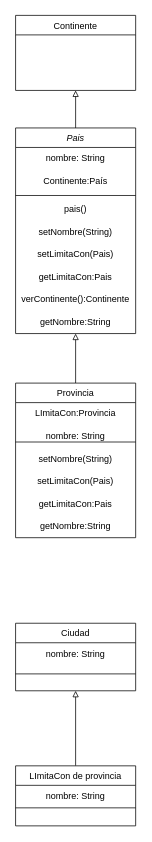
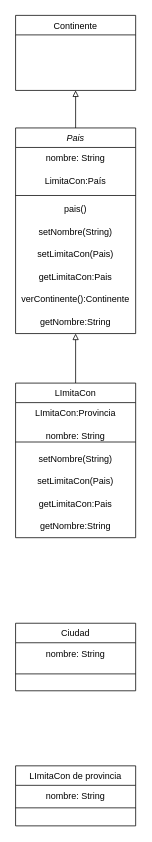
  <mxCell id="0" />
  <mxCell id="1" parent="0" />
  <mxCell id="2" style="edgeStyle=orthogonalEdgeStyle;rounded=0;orthogonalLoop=1;jettySize=auto;html=1;entryX=0.5;entryY=1;entryDx=0;entryDy=0;endArrow=block;endFill=0;" edge="1" parent="1" source="3" target="22"><mxGeometry relative="1" as="geometry"><mxPoint x="100" y="100" as="targetPoint" /></mxGeometry></mxCell>
  <mxCell id="3" value="Pais" style="swimlane;fontStyle=2;align=center;verticalAlign=top;childLayout=stackLayout;horizontal=1;startSize=26;horizontalStack=0;resizeParent=1;resizeLast=0;collapsible=1;marginBottom=0;rounded=0;shadow=0;strokeWidth=1;" parent="1" vertex="1"><mxGeometry x="20" y="170" width="160" height="274" as="geometry"><mxRectangle x="230" y="140" width="160" height="26" as="alternateBounds" /></mxGeometry></mxCell>
  <mxCell id="4" value="nombre: String" style="text;html=1;strokeColor=none;fillColor=none;align=center;verticalAlign=middle;whiteSpace=wrap;rounded=0;" vertex="1" parent="3"><mxGeometry y="26" width="160" height="30" as="geometry" /></mxCell>
- <mxCell id="5" value="Continente:País" style="text;html=1;strokeColor=none;fillColor=none;align=center;verticalAlign=middle;whiteSpace=wrap;rounded=0;" vertex="1" parent="3"><mxGeometry y="56" width="160" height="30" as="geometry" /></mxCell>
+ <mxCell id="5" value="LimitaCon:País" style="text;html=1;strokeColor=none;fillColor=none;align=center;verticalAlign=middle;whiteSpace=wrap;rounded=0;" vertex="1" parent="3"><mxGeometry y="56" width="160" height="30" as="geometry" /></mxCell>
  <mxCell id="6" value="" style="line;html=1;strokeWidth=1;align=left;verticalAlign=middle;spacingTop=-1;spacingLeft=3;spacingRight=3;rotatable=0;labelPosition=right;points=[];portConstraint=eastwest;" parent="3" vertex="1"><mxGeometry y="86" width="160" height="8" as="geometry" /></mxCell>
  <mxCell id="7" value="pais()" style="text;html=1;strokeColor=none;fillColor=none;align=center;verticalAlign=middle;whiteSpace=wrap;rounded=0;" vertex="1" parent="3"><mxGeometry y="94" width="160" height="30" as="geometry" /></mxCell>
  <mxCell id="8" value="setNombre(String)" style="text;html=1;strokeColor=none;fillColor=none;align=center;verticalAlign=middle;whiteSpace=wrap;rounded=0;" vertex="1" parent="3"><mxGeometry y="124" width="160" height="30" as="geometry" /></mxCell>
  <mxCell id="9" value="setLimitaCon(Pais)" style="text;html=1;strokeColor=none;fillColor=none;align=center;verticalAlign=middle;whiteSpace=wrap;rounded=0;" vertex="1" parent="3"><mxGeometry y="154" width="160" height="30" as="geometry" /></mxCell>
  <mxCell id="10" value="getLimitaCon:Pais" style="text;html=1;strokeColor=none;fillColor=none;align=center;verticalAlign=middle;whiteSpace=wrap;rounded=0;" vertex="1" parent="3"><mxGeometry y="184" width="160" height="30" as="geometry" /></mxCell>
  <mxCell id="11" value="verContinente():Continente" style="text;html=1;strokeColor=none;fillColor=none;align=center;verticalAlign=middle;whiteSpace=wrap;rounded=0;" vertex="1" parent="3"><mxGeometry y="214" width="160" height="30" as="geometry" /></mxCell>
  <mxCell id="12" value="getNombre:String" style="text;html=1;strokeColor=none;fillColor=none;align=center;verticalAlign=middle;whiteSpace=wrap;rounded=0;" vertex="1" parent="3"><mxGeometry y="244" width="160" height="30" as="geometry" /></mxCell>
  <mxCell id="13" style="edgeStyle=orthogonalEdgeStyle;rounded=0;orthogonalLoop=1;jettySize=auto;html=1;entryX=0.5;entryY=1;entryDx=0;entryDy=0;endArrow=block;endFill=0;" edge="1" parent="1" source="14" target="3"><mxGeometry relative="1" as="geometry" /></mxCell>
- <mxCell id="14" value="Provincia" style="swimlane;fontStyle=0;align=center;verticalAlign=top;childLayout=stackLayout;horizontal=1;startSize=26;horizontalStack=0;resizeParent=1;resizeLast=0;collapsible=1;marginBottom=0;rounded=0;shadow=0;strokeWidth=1;" parent="1" vertex="1"><mxGeometry x="20" y="510" width="160" height="206" as="geometry"><mxRectangle x="550" y="140" width="160" height="26" as="alternateBounds" /></mxGeometry></mxCell>
+ <mxCell id="14" value="LImitaCon" style="swimlane;fontStyle=0;align=center;verticalAlign=top;childLayout=stackLayout;horizontal=1;startSize=26;horizontalStack=0;resizeParent=1;resizeLast=0;collapsible=1;marginBottom=0;rounded=0;shadow=0;strokeWidth=1;" parent="1" vertex="1"><mxGeometry x="20" y="510" width="160" height="206" as="geometry"><mxRectangle x="550" y="140" width="160" height="26" as="alternateBounds" /></mxGeometry></mxCell>
  <mxCell id="15" value="LImitaCon:Provincia" style="text;html=1;strokeColor=none;fillColor=none;align=center;verticalAlign=middle;whiteSpace=wrap;rounded=0;" vertex="1" parent="14"><mxGeometry y="26" width="160" height="30" as="geometry" /></mxCell>
  <mxCell id="16" value="nombre: String" style="text;html=1;strokeColor=none;fillColor=none;align=center;verticalAlign=middle;whiteSpace=wrap;rounded=0;" vertex="1" parent="14"><mxGeometry y="56" width="160" height="30" as="geometry" /></mxCell>
  <mxCell id="17" value="" style="endArrow=none;html=1;rounded=0;entryX=1;entryY=0.75;entryDx=0;entryDy=0;exitX=0;exitY=0.75;exitDx=0;exitDy=0;" edge="1" parent="14" source="16" target="16"><mxGeometry width="50" height="50" relative="1" as="geometry"><mxPoint x="70" y="160" as="sourcePoint" /><mxPoint x="120" y="110" as="targetPoint" /></mxGeometry></mxCell>
  <mxCell id="18" value="setNombre(String)" style="text;html=1;strokeColor=none;fillColor=none;align=center;verticalAlign=middle;whiteSpace=wrap;rounded=0;" vertex="1" parent="14"><mxGeometry y="86" width="160" height="30" as="geometry" /></mxCell>
  <mxCell id="19" value="setLimitaCon(Pais)" style="text;html=1;strokeColor=none;fillColor=none;align=center;verticalAlign=middle;whiteSpace=wrap;rounded=0;" vertex="1" parent="14"><mxGeometry y="116" width="160" height="30" as="geometry" /></mxCell>
  <mxCell id="20" value="getLimitaCon:Pais" style="text;html=1;strokeColor=none;fillColor=none;align=center;verticalAlign=middle;whiteSpace=wrap;rounded=0;" vertex="1" parent="14"><mxGeometry y="146" width="160" height="30" as="geometry" /></mxCell>
  <mxCell id="21" value="getNombre:String" style="text;html=1;strokeColor=none;fillColor=none;align=center;verticalAlign=middle;whiteSpace=wrap;rounded=0;" vertex="1" parent="14"><mxGeometry y="176" width="160" height="30" as="geometry" /></mxCell>
  <mxCell id="22" value="Continente" style="swimlane;fontStyle=0;align=center;verticalAlign=top;childLayout=stackLayout;horizontal=1;startSize=26;horizontalStack=0;resizeParent=1;resizeLast=0;collapsible=1;marginBottom=0;rounded=0;shadow=0;strokeWidth=1;" vertex="1" parent="1"><mxGeometry x="20" y="20" width="160" height="100" as="geometry"><mxRectangle x="550" y="140" width="160" height="26" as="alternateBounds" /></mxGeometry></mxCell>
  <mxCell id="23" value="Ciudad" style="swimlane;fontStyle=0;align=center;verticalAlign=top;childLayout=stackLayout;horizontal=1;startSize=26;horizontalStack=0;resizeParent=1;resizeLast=0;collapsible=1;marginBottom=0;rounded=0;shadow=0;strokeWidth=1;" vertex="1" parent="1"><mxGeometry x="20" y="830" width="160" height="90" as="geometry"><mxRectangle x="550" y="140" width="160" height="26" as="alternateBounds" /></mxGeometry></mxCell>
  <mxCell id="24" value="nombre: String" style="text;html=1;strokeColor=none;fillColor=none;align=center;verticalAlign=middle;whiteSpace=wrap;rounded=0;" vertex="1" parent="23"><mxGeometry y="26" width="160" height="30" as="geometry" /></mxCell>
- <mxCell id="25" style="edgeStyle=orthogonalEdgeStyle;rounded=0;orthogonalLoop=1;jettySize=auto;html=1;entryX=0.5;entryY=1;entryDx=0;entryDy=0;endArrow=block;endFill=0;" edge="1" parent="1" source="26" target="23"><mxGeometry relative="1" as="geometry" /></mxCell>
  <mxCell id="26" value="LImitaCon de provincia" style="swimlane;fontStyle=0;align=center;verticalAlign=top;childLayout=stackLayout;horizontal=1;startSize=26;horizontalStack=0;resizeParent=1;resizeLast=0;collapsible=1;marginBottom=0;rounded=0;shadow=0;strokeWidth=1;" vertex="1" parent="1"><mxGeometry x="20" y="1020" width="160" height="80" as="geometry"><mxRectangle x="550" y="140" width="160" height="26" as="alternateBounds" /></mxGeometry></mxCell>
  <mxCell id="27" value="nombre: String" style="text;html=1;strokeColor=none;fillColor=none;align=center;verticalAlign=middle;whiteSpace=wrap;rounded=0;" vertex="1" parent="26"><mxGeometry y="26" width="160" height="30" as="geometry" /></mxCell>
  <mxCell id="28" value="" style="endArrow=none;html=1;rounded=0;entryX=1;entryY=1;entryDx=0;entryDy=0;exitX=0;exitY=1;exitDx=0;exitDy=0;" edge="1" parent="26" source="27" target="27"><mxGeometry width="50" height="50" relative="1" as="geometry"><mxPoint x="70" y="70" as="sourcePoint" /><mxPoint x="120" y="20" as="targetPoint" /></mxGeometry></mxCell>
  <mxCell id="29" value="" style="endArrow=none;html=1;rounded=0;entryX=1;entryY=0.75;entryDx=0;entryDy=0;exitX=0;exitY=0.75;exitDx=0;exitDy=0;" edge="1" parent="1" source="23" target="23"><mxGeometry width="50" height="50" relative="1" as="geometry"><mxPoint x="90" y="790" as="sourcePoint" /><mxPoint x="140" y="740" as="targetPoint" /></mxGeometry></mxCell>
